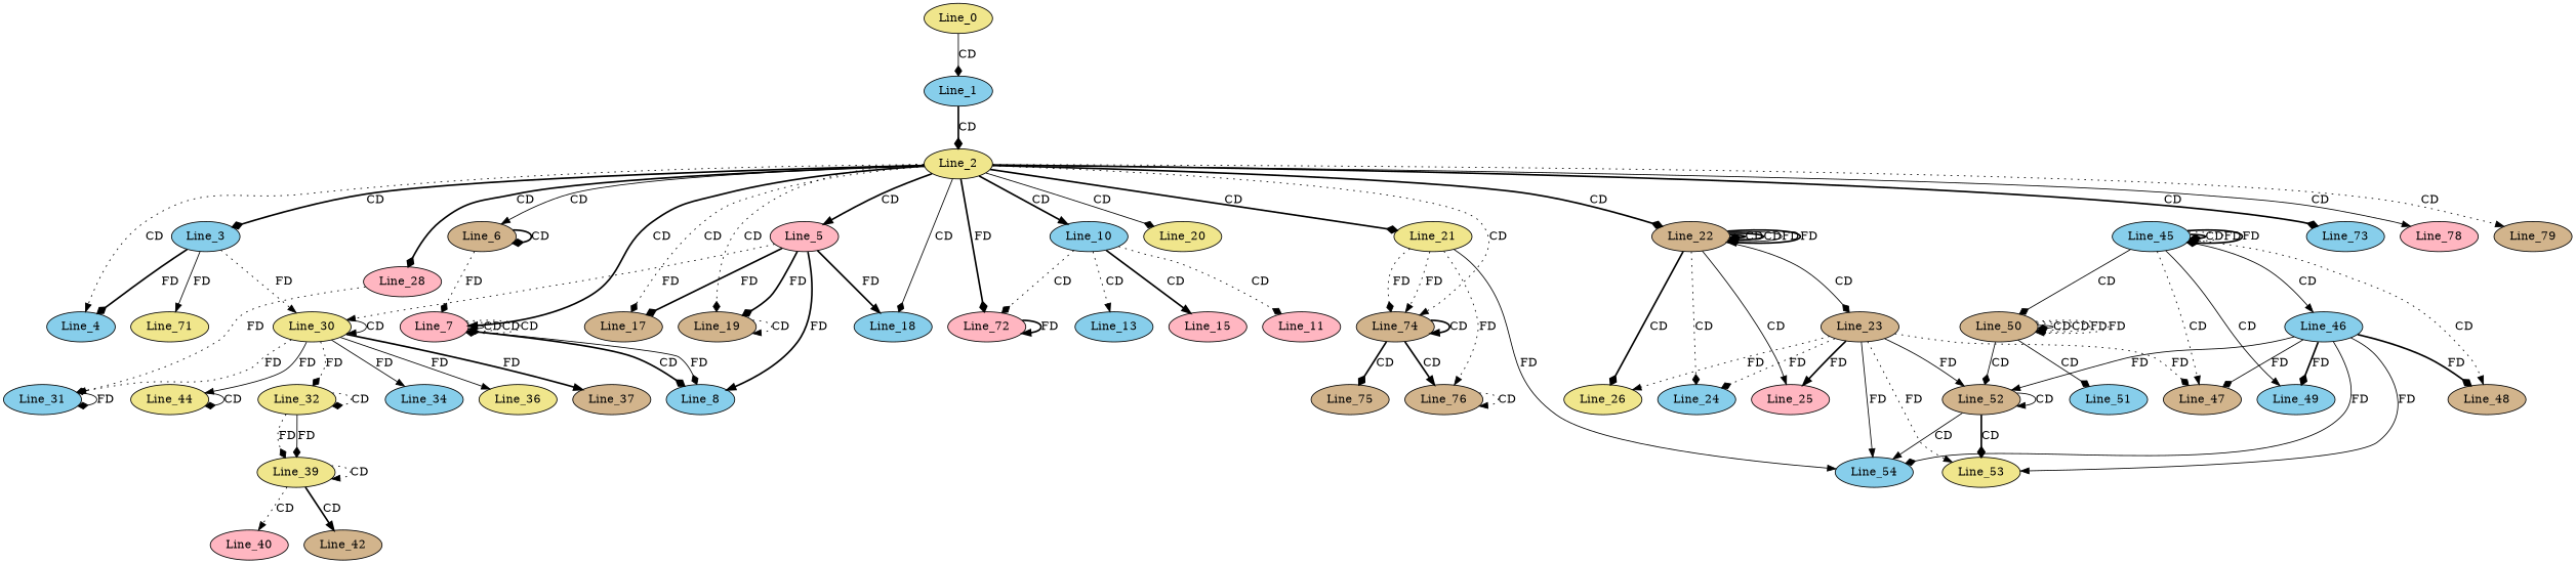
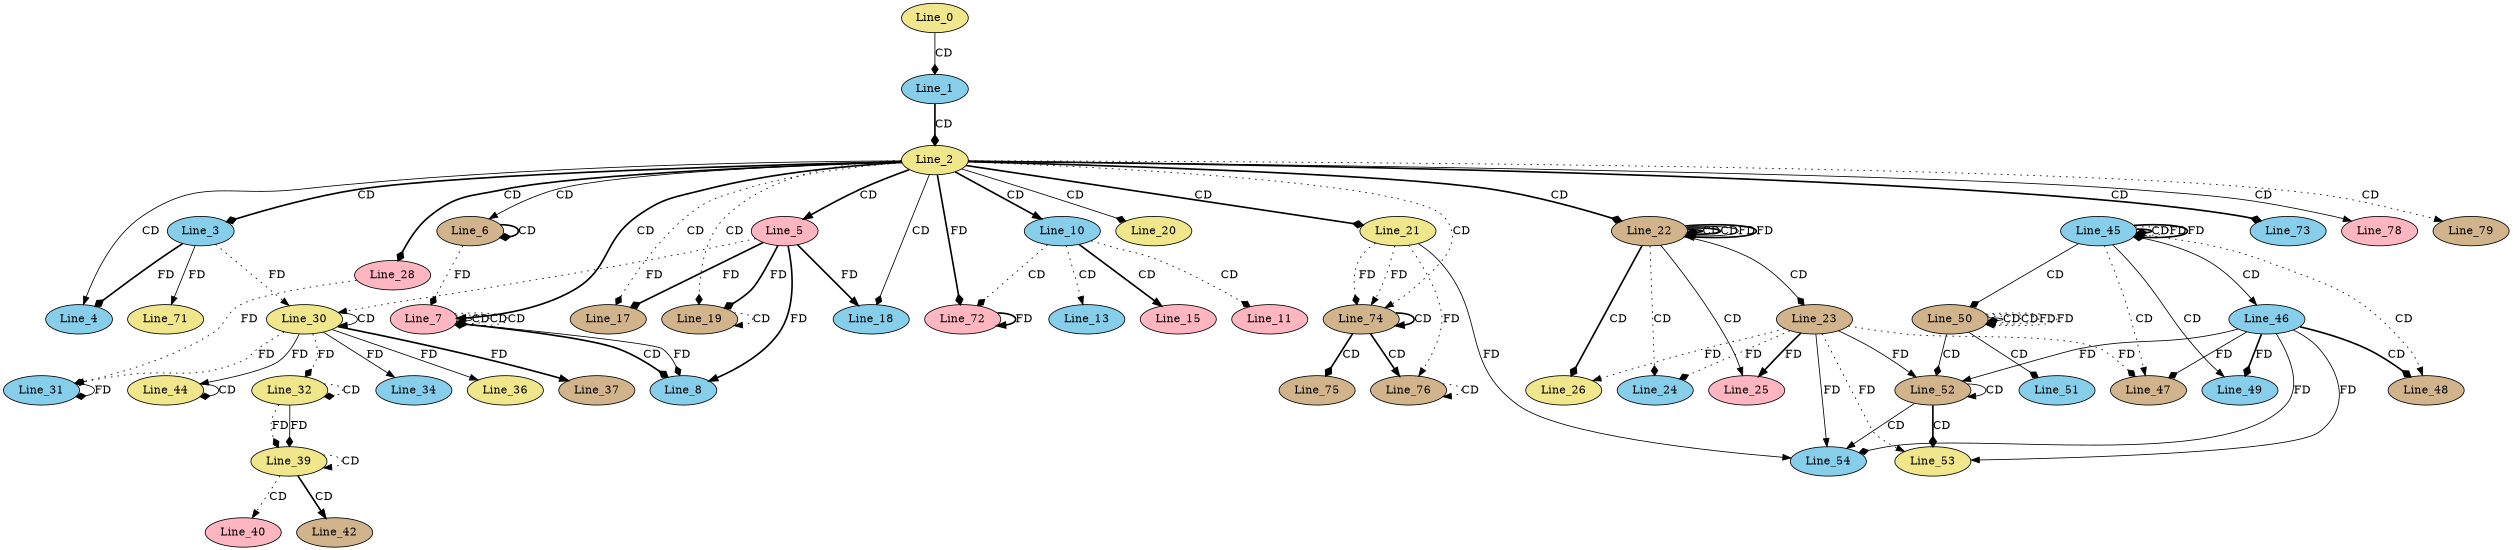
  digraph {
    fontname="DejaVu Serif"
    node [fillcolor=skyblue fontname="DejaVu Serif" style=filled]
    edge [arrowhead=normal fontname="DejaVu Serif" style=dotted]
    Line_0 [fillcolor=khaki]
    Line_1
    Line_2 [fillcolor=khaki]
    Line_3
    Line_4
    Line_5 [fillcolor=lightpink]
    Line_6 [fillcolor=tan]
    Line_7 [fillcolor=lightpink]
    Line_10
    n10 [fillcolor=lightpink label=Line_72]
    Line_17 [fillcolor=tan]
    Line_18
    Line_19 [fillcolor=tan]
    Line_20 [fillcolor=khaki]
    Line_21 [fillcolor=khaki]
    Line_22 [fillcolor=tan]
    Line_28 [fillcolor=lightpink]
    Line_73
    Line_74 [fillcolor=tan]
    Line_78 [fillcolor=lightpink]
    Line_79 [fillcolor=tan]
    Line_30 [fillcolor=khaki]
    Line_71 [fillcolor=khaki]
    Line_8
    Line_11 [fillcolor=lightpink]
    Line_13
    Line_15 [fillcolor=lightpink]
    Line_54
    Line_76 [fillcolor=tan]
    Line_23 [fillcolor=tan]
    Line_24
    Line_25 [fillcolor=lightpink]
    Line_26 [fillcolor=khaki]
    Line_31
    Line_75 [fillcolor=tan]
    Line_32 [fillcolor=khaki]
    Line_34
    Line_36 [fillcolor=khaki]
    Line_37 [fillcolor=tan]
    Line_44 [fillcolor=khaki]
    Line_47 [fillcolor=tan]
    Line_52 [fillcolor=tan]
    Line_53 [fillcolor=khaki]
    Line_39 [fillcolor=khaki]
    Line_40 [fillcolor=lightpink]
    Line_42 [fillcolor=tan]
    Line_45
    Line_46
    Line_48 [fillcolor=tan]
    Line_49
    Line_50 [fillcolor=tan]
    Line_51
    Line_0 -> Line_1 [arrowhead=diamond label=CD style=solid]
    Line_1 -> Line_2 [arrowhead=diamond label=CD style=bold]
    Line_2 -> Line_3 [arrowhead=diamond label=CD style=bold]
-   Line_2 -> Line_4 [label=CD]
+   Line_2 -> Line_4 [label=CD style=solid]
    Line_2 -> Line_5 [label=CD style=bold]
    Line_2 -> Line_6 [label=CD style=solid]
    Line_2 -> Line_7 [label=CD style=bold]
    Line_2 -> Line_10 [label=CD style=bold]
    Line_2 -> n10 [arrowhead=diamond label=FD style=bold]
    Line_2 -> Line_17 [arrowhead=diamond label=CD]
    Line_2 -> Line_18 [arrowhead=diamond label=CD style=solid]
    Line_2 -> Line_19 [arrowhead=diamond label=CD]
    Line_2 -> Line_20 [arrowhead=diamond label=CD style=solid]
    Line_2 -> Line_21 [arrowhead=diamond label=CD style=bold]
    Line_2 -> Line_22 [arrowhead=diamond label=CD style=bold]
    Line_2 -> Line_28 [arrowhead=diamond label=CD style=bold]
    Line_2 -> Line_73 [arrowhead=diamond label=CD style=bold]
    Line_2 -> Line_74 [label=CD]
    Line_2 -> Line_78 [label=CD style=solid]
    Line_2 -> Line_79 [label=CD]
    Line_3 -> Line_4 [arrowhead=diamond label=FD style=bold]
    Line_3 -> Line_30 [label=FD]
    Line_3 -> Line_71 [label=FD style=solid]
    Line_5 -> Line_17 [arrowhead=diamond label=FD style=bold]
    Line_5 -> Line_18 [label=FD style=bold]
    Line_5 -> Line_19 [arrowhead=diamond label=FD style=bold]
    Line_5 -> Line_30 [label=FD]
    Line_5 -> Line_8 [label=FD style=bold]
    Line_6 -> Line_6 [arrowhead=diamond label=CD style=bold]
    Line_6 -> Line_7 [arrowhead=diamond label=FD]
    Line_7 -> Line_7 [label=CD style=solid]
    Line_7 -> Line_7 [label=CD]
    Line_7 -> Line_7 [arrowhead=diamond label=CD]
    Line_7 -> Line_8 [arrowhead=diamond label=CD style=bold]
    Line_7 -> Line_8 [arrowhead=diamond label=FD style=solid]
    Line_10 -> n10 [arrowhead=diamond label=CD]
    Line_10 -> Line_11 [arrowhead=diamond label=CD]
    Line_10 -> Line_13 [label=CD]
    Line_10 -> Line_15 [label=CD style=bold]
    n10 -> n10 [label=FD style=bold]
    Line_19 -> Line_19 [label=CD]
    Line_21 -> Line_74 [label=FD]
    Line_21 -> Line_74 [arrowhead=diamond label=FD]
    Line_21 -> Line_54 [label=FD style=solid]
    Line_21 -> Line_76 [label=FD]
    Line_22 -> Line_22 [arrowhead=diamond label=CD style=bold]
    Line_22 -> Line_22 [label=CD style=bold]
    Line_22 -> Line_22 [label=FD style=solid]
    Line_22 -> Line_22 [label=FD style=bold]
    Line_22 -> Line_23 [arrowhead=diamond label=CD style=solid]
    Line_22 -> Line_24 [arrowhead=diamond label=CD]
    Line_22 -> Line_25 [label=CD style=solid]
    Line_22 -> Line_26 [arrowhead=diamond label=CD style=bold]
    Line_28 -> Line_31 [label=FD]
    Line_74 -> Line_74 [label=CD style=bold]
    Line_74 -> Line_76 [label=CD style=bold]
    Line_74 -> Line_75 [arrowhead=diamond label=CD style=bold]
    Line_30 -> Line_30 [label=CD style=solid]
    Line_30 -> Line_31 [arrowhead=diamond label=FD]
    Line_30 -> Line_32 [arrowhead=diamond label=FD]
    Line_30 -> Line_34 [label=FD style=solid]
    Line_30 -> Line_36 [label=FD style=solid]
    Line_30 -> Line_37 [label=FD style=bold]
    Line_30 -> Line_44 [label=FD style=solid]
    Line_76 -> Line_76 [label=CD]
    Line_23 -> Line_54 [label=FD style=solid]
    Line_23 -> Line_24 [arrowhead=diamond label=FD]
    Line_23 -> Line_25 [label=FD style=bold]
    Line_23 -> Line_26 [label=FD]
    Line_23 -> Line_47 [arrowhead=diamond label=FD]
    Line_23 -> Line_52 [label=FD style=solid]
    Line_23 -> Line_53 [label=FD]
    Line_31 -> Line_31 [arrowhead=diamond label=FD style=solid]
    Line_32 -> Line_32 [arrowhead=diamond label=CD]
    Line_32 -> Line_39 [arrowhead=diamond label=FD]
    Line_32 -> Line_39 [arrowhead=diamond label=FD style=solid]
    Line_44 -> Line_44 [arrowhead=diamond label=CD style=solid]
    Line_52 -> Line_54 [label=CD style=solid]
    Line_52 -> Line_52 [label=CD style=solid]
    Line_52 -> Line_53 [arrowhead=diamond label=CD style=bold]
    Line_39 -> Line_39 [label=CD]
    Line_39 -> Line_40 [label=CD]
    Line_39 -> Line_42 [label=CD style=bold]
    Line_45 -> Line_47 [label=CD]
    Line_45 -> Line_45 [arrowhead=diamond label=CD style=bold]
    Line_45 -> Line_45 [arrowhead=diamond label=FD]
    Line_45 -> Line_45 [arrowhead=diamond label=FD style=bold]
    Line_45 -> Line_46 [label=CD style=solid]
    Line_45 -> Line_48 [label=CD]
    Line_45 -> Line_49 [label=CD style=solid]
    Line_45 -> Line_50 [arrowhead=diamond label=CD style=solid]
    Line_46 -> Line_54 [arrowhead=diamond label=FD style=solid]
    Line_46 -> Line_47 [arrowhead=diamond label=FD style=solid]
    Line_46 -> Line_52 [label=FD style=solid]
    Line_46 -> Line_53 [label=FD style=solid]
-   Line_46 -> Line_48 [arrowhead=diamond label=FD style=bold]
+   Line_46 -> Line_48 [arrowhead=diamond label=CD style=bold]
    Line_46 -> Line_49 [arrowhead=diamond label=FD style=bold]
    Line_50 -> Line_52 [arrowhead=diamond label=CD style=solid]
    Line_50 -> Line_50 [arrowhead=diamond label=CD style=solid]
    Line_50 -> Line_50 [label=CD]
    Line_50 -> Line_50 [label=FD]
    Line_50 -> Line_50 [label=FD]
    Line_50 -> Line_51 [arrowhead=diamond label=CD style=solid]
  }
